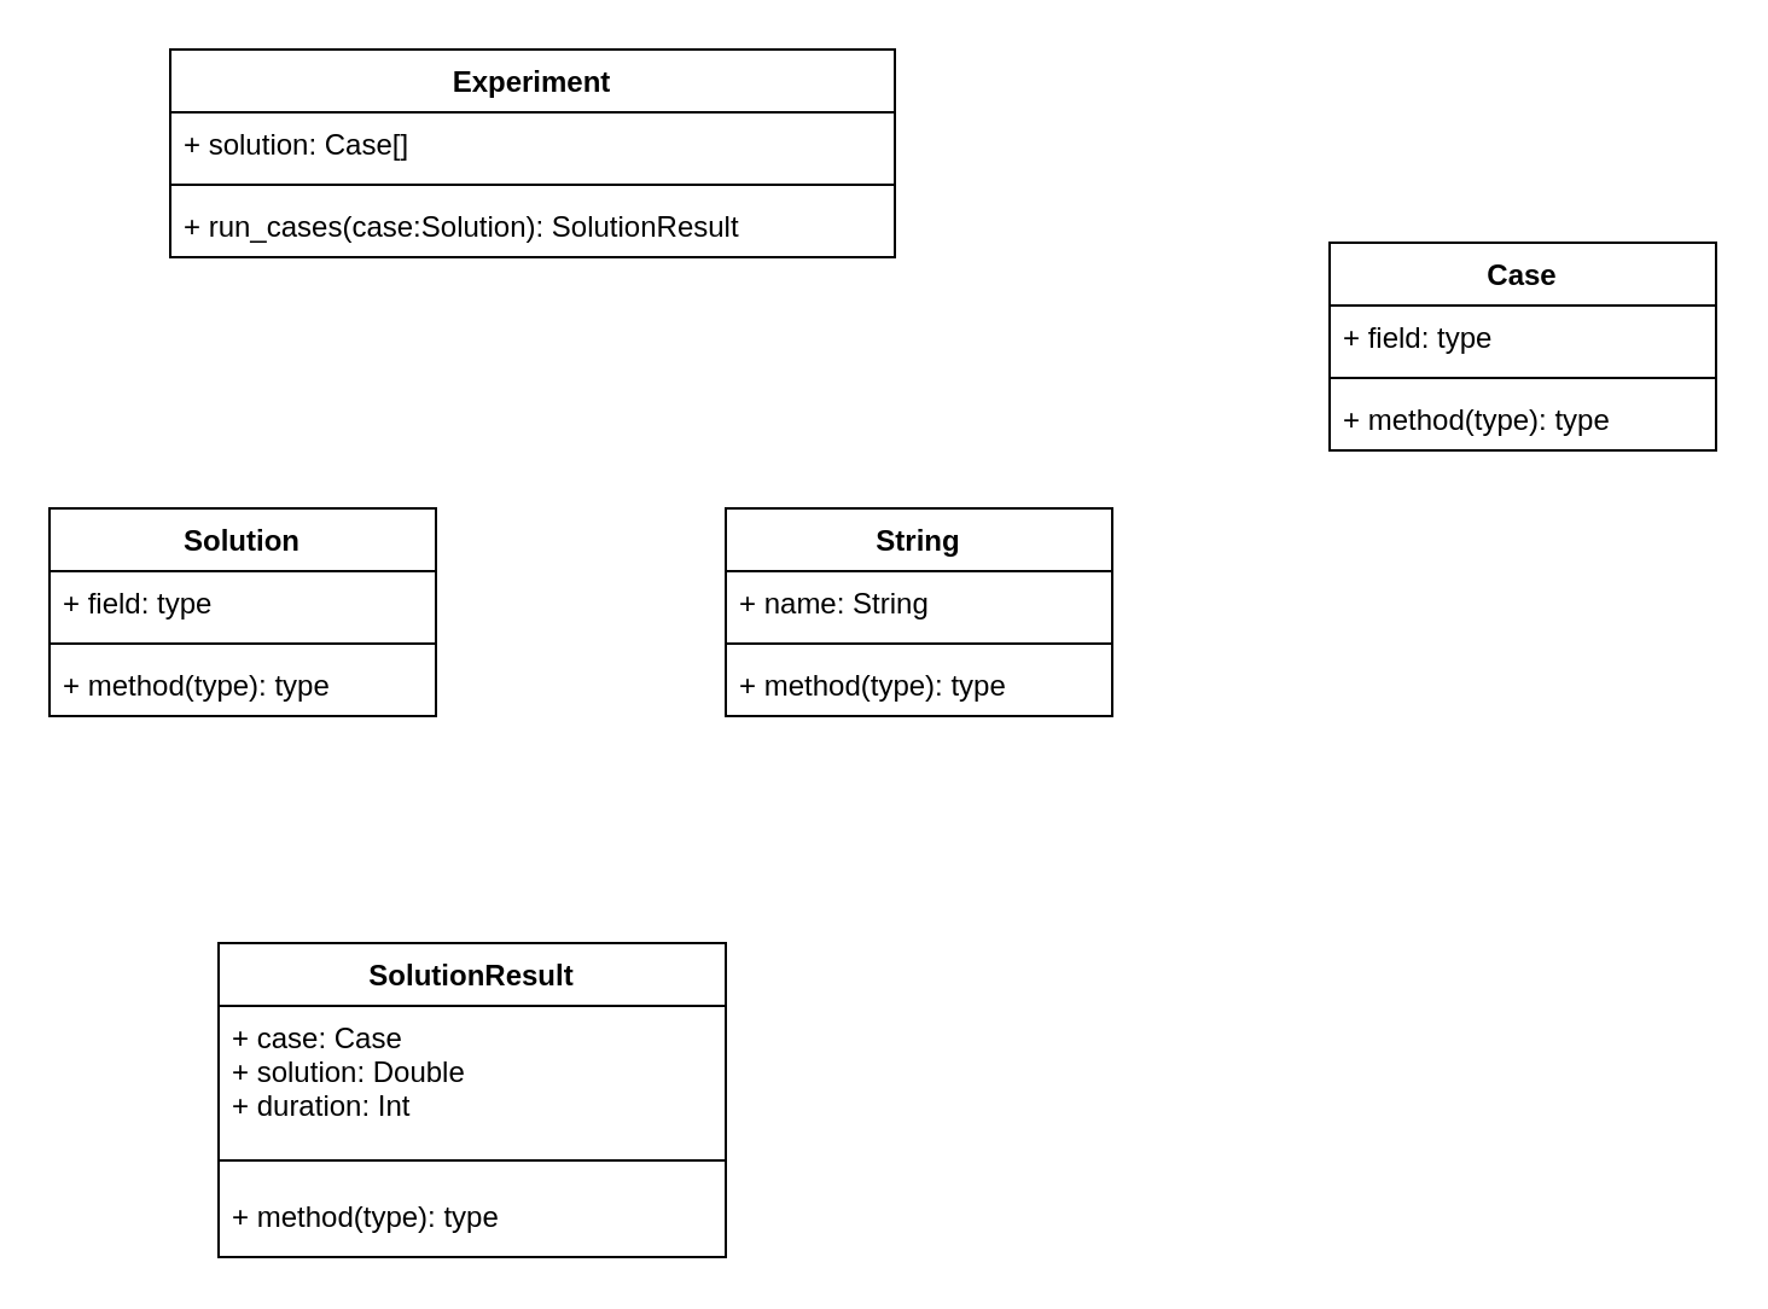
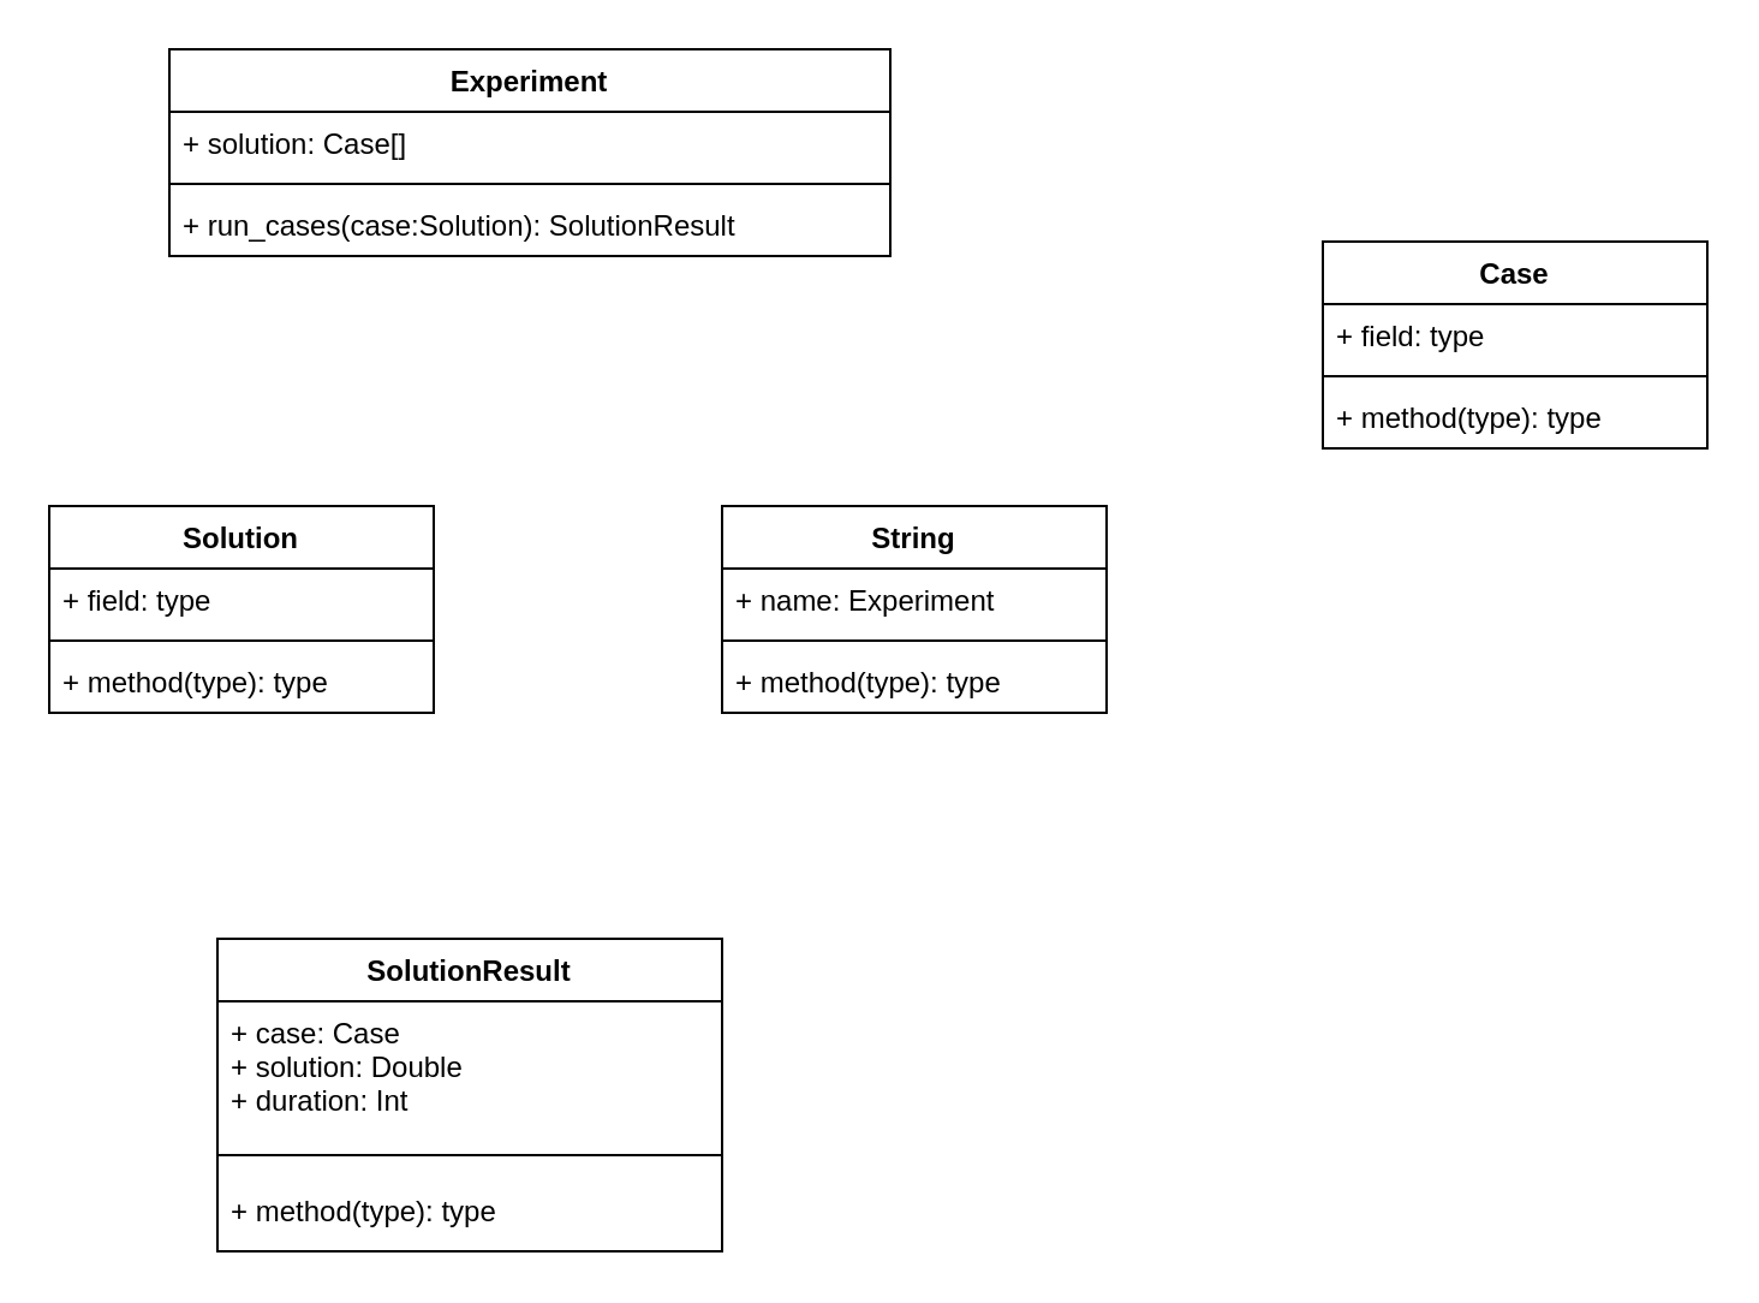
  <mxCell id="0" />
  <mxCell id="1" parent="0" />
  <mxCell id="2" value="Experiment" style="swimlane;fontStyle=1;align=center;verticalAlign=top;childLayout=stackLayout;horizontal=1;startSize=26;horizontalStack=0;resizeParent=1;resizeParentMax=0;resizeLast=0;collapsible=1;marginBottom=0;" vertex="1" parent="1"><mxGeometry x="70" y="20" width="300" height="86" as="geometry" /></mxCell>
  <mxCell id="3" value="+ solution: Case[]" style="text;strokeColor=none;fillColor=none;align=left;verticalAlign=top;spacingLeft=4;spacingRight=4;overflow=hidden;rotatable=0;points=[[0,0.5],[1,0.5]];portConstraint=eastwest;" vertex="1" parent="2"><mxGeometry y="26" width="300" height="26" as="geometry" /></mxCell>
  <mxCell id="4" value="" style="line;strokeWidth=1;fillColor=none;align=left;verticalAlign=middle;spacingTop=-1;spacingLeft=3;spacingRight=3;rotatable=0;labelPosition=right;points=[];portConstraint=eastwest;" vertex="1" parent="2"><mxGeometry y="52" width="300" height="8" as="geometry" /></mxCell>
  <mxCell id="5" value="+ run_cases(case:Solution): SolutionResult" style="text;strokeColor=none;fillColor=none;align=left;verticalAlign=top;spacingLeft=4;spacingRight=4;overflow=hidden;rotatable=0;points=[[0,0.5],[1,0.5]];portConstraint=eastwest;" vertex="1" parent="2"><mxGeometry y="60" width="300" height="26" as="geometry" /></mxCell>
  <mxCell id="6" value="Case" style="swimlane;fontStyle=1;align=center;verticalAlign=top;childLayout=stackLayout;horizontal=1;startSize=26;horizontalStack=0;resizeParent=1;resizeParentMax=0;resizeLast=0;collapsible=1;marginBottom=0;" vertex="1" parent="1"><mxGeometry x="550" y="100" width="160" height="86" as="geometry" /></mxCell>
  <mxCell id="7" value="+ field: type" style="text;strokeColor=none;fillColor=none;align=left;verticalAlign=top;spacingLeft=4;spacingRight=4;overflow=hidden;rotatable=0;points=[[0,0.5],[1,0.5]];portConstraint=eastwest;" vertex="1" parent="6"><mxGeometry y="26" width="160" height="26" as="geometry" /></mxCell>
  <mxCell id="8" value="" style="line;strokeWidth=1;fillColor=none;align=left;verticalAlign=middle;spacingTop=-1;spacingLeft=3;spacingRight=3;rotatable=0;labelPosition=right;points=[];portConstraint=eastwest;" vertex="1" parent="6"><mxGeometry y="52" width="160" height="8" as="geometry" /></mxCell>
  <mxCell id="9" value="+ method(type): type" style="text;strokeColor=none;fillColor=none;align=left;verticalAlign=top;spacingLeft=4;spacingRight=4;overflow=hidden;rotatable=0;points=[[0,0.5],[1,0.5]];portConstraint=eastwest;" vertex="1" parent="6"><mxGeometry y="60" width="160" height="26" as="geometry" /></mxCell>
  <mxCell id="10" value="String" style="swimlane;fontStyle=1;align=center;verticalAlign=top;childLayout=stackLayout;horizontal=1;startSize=26;horizontalStack=0;resizeParent=1;resizeParentMax=0;resizeLast=0;collapsible=1;marginBottom=0;" vertex="1" parent="1"><mxGeometry x="300" y="210" width="160" height="86" as="geometry" /></mxCell>
- <mxCell id="11" value="+ name: String" style="text;strokeColor=none;fillColor=none;align=left;verticalAlign=top;spacingLeft=4;spacingRight=4;overflow=hidden;rotatable=0;points=[[0,0.5],[1,0.5]];portConstraint=eastwest;" vertex="1" parent="10"><mxGeometry y="26" width="160" height="26" as="geometry" /></mxCell>
+ <mxCell id="11" value="+ name: Experiment" style="text;strokeColor=none;fillColor=none;align=left;verticalAlign=top;spacingLeft=4;spacingRight=4;overflow=hidden;rotatable=0;points=[[0,0.5],[1,0.5]];portConstraint=eastwest;" vertex="1" parent="10"><mxGeometry y="26" width="160" height="26" as="geometry" /></mxCell>
  <mxCell id="12" value="" style="line;strokeWidth=1;fillColor=none;align=left;verticalAlign=middle;spacingTop=-1;spacingLeft=3;spacingRight=3;rotatable=0;labelPosition=right;points=[];portConstraint=eastwest;" vertex="1" parent="10"><mxGeometry y="52" width="160" height="8" as="geometry" /></mxCell>
  <mxCell id="13" value="+ method(type): type" style="text;strokeColor=none;fillColor=none;align=left;verticalAlign=top;spacingLeft=4;spacingRight=4;overflow=hidden;rotatable=0;points=[[0,0.5],[1,0.5]];portConstraint=eastwest;" vertex="1" parent="10"><mxGeometry y="60" width="160" height="26" as="geometry" /></mxCell>
  <mxCell id="14" value="Solution" style="swimlane;fontStyle=1;align=center;verticalAlign=top;childLayout=stackLayout;horizontal=1;startSize=26;horizontalStack=0;resizeParent=1;resizeParentMax=0;resizeLast=0;collapsible=1;marginBottom=0;" vertex="1" parent="1"><mxGeometry x="20" y="210" width="160" height="86" as="geometry" /></mxCell>
  <mxCell id="15" value="+ field: type" style="text;strokeColor=none;fillColor=none;align=left;verticalAlign=top;spacingLeft=4;spacingRight=4;overflow=hidden;rotatable=0;points=[[0,0.5],[1,0.5]];portConstraint=eastwest;" vertex="1" parent="14"><mxGeometry y="26" width="160" height="26" as="geometry" /></mxCell>
  <mxCell id="16" value="" style="line;strokeWidth=1;fillColor=none;align=left;verticalAlign=middle;spacingTop=-1;spacingLeft=3;spacingRight=3;rotatable=0;labelPosition=right;points=[];portConstraint=eastwest;" vertex="1" parent="14"><mxGeometry y="52" width="160" height="8" as="geometry" /></mxCell>
  <mxCell id="17" value="+ method(type): type" style="text;strokeColor=none;fillColor=none;align=left;verticalAlign=top;spacingLeft=4;spacingRight=4;overflow=hidden;rotatable=0;points=[[0,0.5],[1,0.5]];portConstraint=eastwest;" vertex="1" parent="14"><mxGeometry y="60" width="160" height="26" as="geometry" /></mxCell>
  <mxCell id="18" value="SolutionResult" style="swimlane;fontStyle=1;align=center;verticalAlign=top;childLayout=stackLayout;horizontal=1;startSize=26;horizontalStack=0;resizeParent=1;resizeParentMax=0;resizeLast=0;collapsible=1;marginBottom=0;" vertex="1" parent="1"><mxGeometry x="90" y="390" width="210" height="130" as="geometry" /></mxCell>
  <mxCell id="19" value="+ case: Case&#10;+ solution: Double&#10;+ duration: Int" style="text;strokeColor=none;fillColor=none;align=left;verticalAlign=top;spacingLeft=4;spacingRight=4;overflow=hidden;rotatable=0;points=[[0,0.5],[1,0.5]];portConstraint=eastwest;" vertex="1" parent="18"><mxGeometry y="26" width="210" height="54" as="geometry" /></mxCell>
  <mxCell id="20" value="" style="line;strokeWidth=1;fillColor=none;align=left;verticalAlign=middle;spacingTop=-1;spacingLeft=3;spacingRight=3;rotatable=0;labelPosition=right;points=[];portConstraint=eastwest;" vertex="1" parent="18"><mxGeometry y="80" width="210" height="20" as="geometry" /></mxCell>
  <mxCell id="21" value="+ method(type): type" style="text;strokeColor=none;fillColor=none;align=left;verticalAlign=top;spacingLeft=4;spacingRight=4;overflow=hidden;rotatable=0;points=[[0,0.5],[1,0.5]];portConstraint=eastwest;" vertex="1" parent="18"><mxGeometry y="100" width="210" height="30" as="geometry" /></mxCell>
